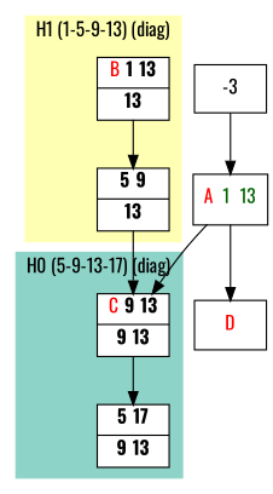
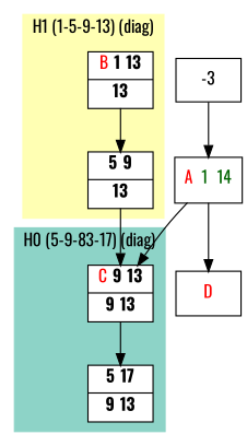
  digraph {
    fontname=Oswald
    node [fillcolor=white fontname=Oswald shape=record style=filled]
    edge [fontname=Oswald]
    n1 [label=<{  <FONT COLOR="RED">C</FONT> <b>9</b> <b>13</b>|  <b>9</b> <b>13</b>}>]
    n2 [label=<{ <b>5</b> <b>17</b>|  <b>9</b> <b>13</b>}>]
    n3 [label=<{  <FONT COLOR="RED">B</FONT> <b>1</b> <b>13</b>|  <b>13</b>}>]
    n4 [label=<{ <b>5</b> <b>9</b>|  <b>13</b>}>]
-   n5 [label=<{  <FONT COLOR="RED">A</FONT>  <FONT COLOR="DARKGREEN">1</FONT>  <FONT COLOR="DARKGREEN">13</FONT>}> fillcolor="" style=""]
+   n5 [label=<{  <FONT COLOR="RED">A</FONT>  <FONT COLOR="DARKGREEN">1</FONT>  <FONT COLOR="DARKGREEN">14</FONT>}> fillcolor="" style=""]
    n6 [label=<{  <FONT COLOR="RED">D</FONT>}> fillcolor="" style=""]
    n7 [label=-3 shape=box fillcolor="" style=""]
    subgraph cluster_1 {
      color="#8DD3C7"
-     label="H0 (5-9-13-17) (diag)"
+     label="H0 (5-9-83-17) (diag)"
      labeljust=l
      style=filled
      n1
      n2
    }
    subgraph cluster_2 {
      color="#FFFFB3"
      label="H1 (1-5-9-13) (diag)"
      labeljust=l
      style=filled
      n3
      n4
    }
    n1 -> n2
    n3 -> n4
    n4 -> n1
    n5 -> n1
    n5 -> n6
    n7 -> n5
  }
